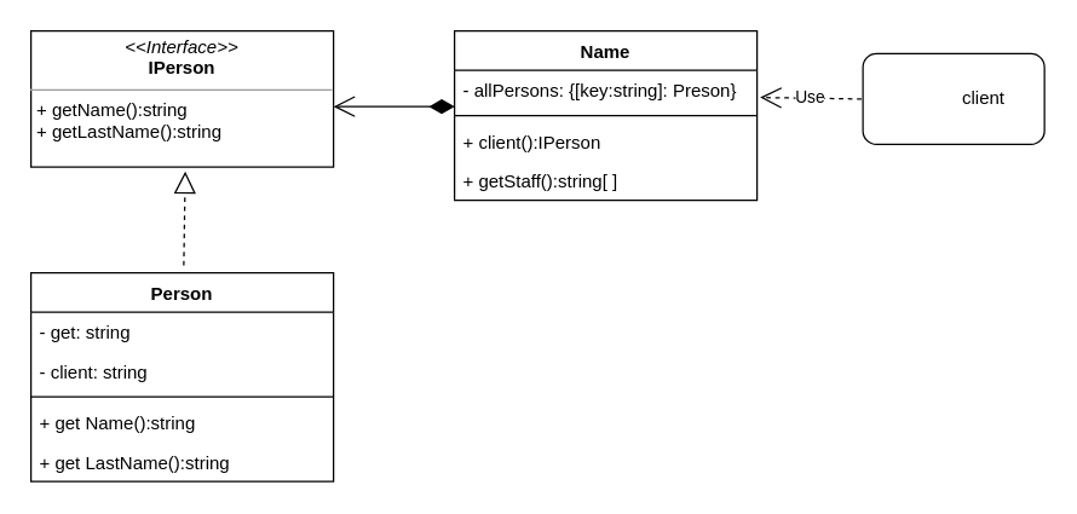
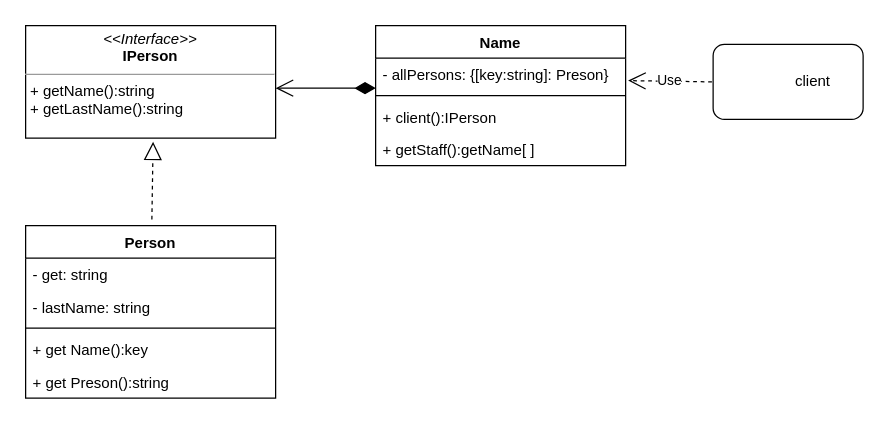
  <mxCell id="0" />
  <mxCell id="1" parent="0" />
  <mxCell id="2" value="Person" style="swimlane;fontStyle=1;align=center;verticalAlign=top;childLayout=stackLayout;horizontal=1;startSize=26;horizontalStack=0;resizeParent=1;resizeParentMax=0;resizeLast=0;collapsible=1;marginBottom=0;" parent="1" vertex="1"><mxGeometry x="20" y="180" width="200" height="138" as="geometry" /></mxCell>
  <mxCell id="3" value="- get: string" style="text;strokeColor=none;fillColor=none;align=left;verticalAlign=top;spacingLeft=4;spacingRight=4;overflow=hidden;rotatable=0;points=[[0,0.5],[1,0.5]];portConstraint=eastwest;" parent="2" vertex="1"><mxGeometry y="26" width="200" height="26" as="geometry" /></mxCell>
- <mxCell id="4" value="- client: string" style="text;strokeColor=none;fillColor=none;align=left;verticalAlign=top;spacingLeft=4;spacingRight=4;overflow=hidden;rotatable=0;points=[[0,0.5],[1,0.5]];portConstraint=eastwest;" parent="2" vertex="1"><mxGeometry y="52" width="200" height="26" as="geometry" /></mxCell>
+ <mxCell id="4" value="- lastName: string" style="text;strokeColor=none;fillColor=none;align=left;verticalAlign=top;spacingLeft=4;spacingRight=4;overflow=hidden;rotatable=0;points=[[0,0.5],[1,0.5]];portConstraint=eastwest;" parent="2" vertex="1"><mxGeometry y="52" width="200" height="26" as="geometry" /></mxCell>
  <mxCell id="5" value="" style="line;strokeWidth=1;fillColor=none;align=left;verticalAlign=middle;spacingTop=-1;spacingLeft=3;spacingRight=3;rotatable=0;labelPosition=right;points=[];portConstraint=eastwest;strokeColor=inherit;" parent="2" vertex="1"><mxGeometry y="78" width="200" height="8" as="geometry" /></mxCell>
- <mxCell id="6" value="+ get Name():string" style="text;strokeColor=none;fillColor=none;align=left;verticalAlign=top;spacingLeft=4;spacingRight=4;overflow=hidden;rotatable=0;points=[[0,0.5],[1,0.5]];portConstraint=eastwest;" parent="2" vertex="1"><mxGeometry y="86" width="200" height="26" as="geometry" /></mxCell>
- <mxCell id="7" value="+ get LastName():string" style="text;strokeColor=none;fillColor=none;align=left;verticalAlign=top;spacingLeft=4;spacingRight=4;overflow=hidden;rotatable=0;points=[[0,0.5],[1,0.5]];portConstraint=eastwest;" parent="2" vertex="1"><mxGeometry y="112" width="200" height="26" as="geometry" /></mxCell>
+ <mxCell id="6" value="+ get Name():key" style="text;strokeColor=none;fillColor=none;align=left;verticalAlign=top;spacingLeft=4;spacingRight=4;overflow=hidden;rotatable=0;points=[[0,0.5],[1,0.5]];portConstraint=eastwest;" parent="2" vertex="1"><mxGeometry y="86" width="200" height="26" as="geometry" /></mxCell>
+ <mxCell id="7" value="+ get Preson():string" style="text;strokeColor=none;fillColor=none;align=left;verticalAlign=top;spacingLeft=4;spacingRight=4;overflow=hidden;rotatable=0;points=[[0,0.5],[1,0.5]];portConstraint=eastwest;" parent="2" vertex="1"><mxGeometry y="112" width="200" height="26" as="geometry" /></mxCell>
  <mxCell id="8" value="Name" style="swimlane;fontStyle=1;align=center;verticalAlign=top;childLayout=stackLayout;horizontal=1;startSize=26;horizontalStack=0;resizeParent=1;resizeParentMax=0;resizeLast=0;collapsible=1;marginBottom=0;" parent="1" vertex="1"><mxGeometry x="300" y="20" width="200" height="112" as="geometry" /></mxCell>
  <mxCell id="9" value="- allPersons: {[key:string]: Preson}" style="text;strokeColor=none;fillColor=none;align=left;verticalAlign=top;spacingLeft=4;spacingRight=4;overflow=hidden;rotatable=0;points=[[0,0.5],[1,0.5]];portConstraint=eastwest;" parent="8" vertex="1"><mxGeometry y="26" width="200" height="26" as="geometry" /></mxCell>
  <mxCell id="10" value="" style="line;strokeWidth=1;fillColor=none;align=left;verticalAlign=middle;spacingTop=-1;spacingLeft=3;spacingRight=3;rotatable=0;labelPosition=right;points=[];portConstraint=eastwest;strokeColor=inherit;" parent="8" vertex="1"><mxGeometry y="52" width="200" height="8" as="geometry" /></mxCell>
  <mxCell id="11" value="+ client():IPerson" style="text;strokeColor=none;fillColor=none;align=left;verticalAlign=top;spacingLeft=4;spacingRight=4;overflow=hidden;rotatable=0;points=[[0,0.5],[1,0.5]];portConstraint=eastwest;" parent="8" vertex="1"><mxGeometry y="60" width="200" height="26" as="geometry" /></mxCell>
- <mxCell id="12" value="+ getStaff():string[ ]" style="text;strokeColor=none;fillColor=none;align=left;verticalAlign=top;spacingLeft=4;spacingRight=4;overflow=hidden;rotatable=0;points=[[0,0.5],[1,0.5]];portConstraint=eastwest;" parent="8" vertex="1"><mxGeometry y="86" width="200" height="26" as="geometry" /></mxCell>
+ <mxCell id="12" value="+ getStaff():getName[ ]" style="text;strokeColor=none;fillColor=none;align=left;verticalAlign=top;spacingLeft=4;spacingRight=4;overflow=hidden;rotatable=0;points=[[0,0.5],[1,0.5]];portConstraint=eastwest;" parent="8" vertex="1"><mxGeometry y="86" width="200" height="26" as="geometry" /></mxCell>
  <mxCell id="13" value="&lt;p style=&quot;margin:0px;margin-top:4px;text-align:center;&quot;&gt;&lt;i&gt;&amp;lt;&amp;lt;Interface&amp;gt;&amp;gt;&lt;/i&gt;&lt;br&gt;&lt;b&gt;IPerson&lt;/b&gt;&lt;/p&gt;&lt;hr size=&quot;1&quot;&gt;&lt;p style=&quot;margin:0px;margin-left:4px;&quot;&gt;+ getName():string&lt;br&gt;+ getLastName():string&lt;/p&gt;" style="verticalAlign=top;align=left;overflow=fill;fontSize=12;fontFamily=Helvetica;html=1;" parent="1" vertex="1"><mxGeometry x="20" y="20" width="200" height="90" as="geometry" /></mxCell>
  <mxCell id="14" value="" style="rounded=1;whiteSpace=wrap;html=1;" vertex="1" parent="1"><mxGeometry x="570" y="35" width="120" height="60" as="geometry" /></mxCell>
  <mxCell id="15" value="client" style="text;html=1;strokeColor=none;fillColor=none;align=center;verticalAlign=middle;whiteSpace=wrap;rounded=0;" vertex="1" parent="1"><mxGeometry x="620" y="50" width="60" height="30" as="geometry" /></mxCell>
  <mxCell id="16" value="Use" style="endArrow=open;endSize=12;dashed=1;html=1;rounded=0;exitX=-0.008;exitY=0.5;exitDx=0;exitDy=0;exitPerimeter=0;entryX=1.01;entryY=0.692;entryDx=0;entryDy=0;entryPerimeter=0;" edge="1" parent="1" source="14" target="9"><mxGeometry width="160" relative="1" as="geometry"><mxPoint x="270" y="240" as="sourcePoint" /><mxPoint x="430" y="240" as="targetPoint" /></mxGeometry></mxCell>
  <mxCell id="17" value="" style="endArrow=block;dashed=1;endFill=0;endSize=12;html=1;rounded=0;entryX=0.51;entryY=1.033;entryDx=0;entryDy=0;entryPerimeter=0;exitX=0.505;exitY=-0.036;exitDx=0;exitDy=0;exitPerimeter=0;" edge="1" parent="1" source="2" target="13"><mxGeometry width="160" relative="1" as="geometry"><mxPoint x="270" y="240" as="sourcePoint" /><mxPoint x="430" y="240" as="targetPoint" /></mxGeometry></mxCell>
  <mxCell id="18" value="" style="endArrow=open;html=1;endSize=12;startArrow=diamondThin;startSize=14;startFill=1;edgeStyle=orthogonalEdgeStyle;align=left;verticalAlign=bottom;rounded=0;exitX=0;exitY=0.923;exitDx=0;exitDy=0;exitPerimeter=0;entryX=1;entryY=0.556;entryDx=0;entryDy=0;entryPerimeter=0;" edge="1" parent="1" source="9" target="13"><mxGeometry x="-0.6" relative="1" as="geometry"><mxPoint x="250" y="90" as="sourcePoint" /><mxPoint x="240" y="70" as="targetPoint" /><Array as="points" /><mxPoint as="offset" /></mxGeometry></mxCell>
